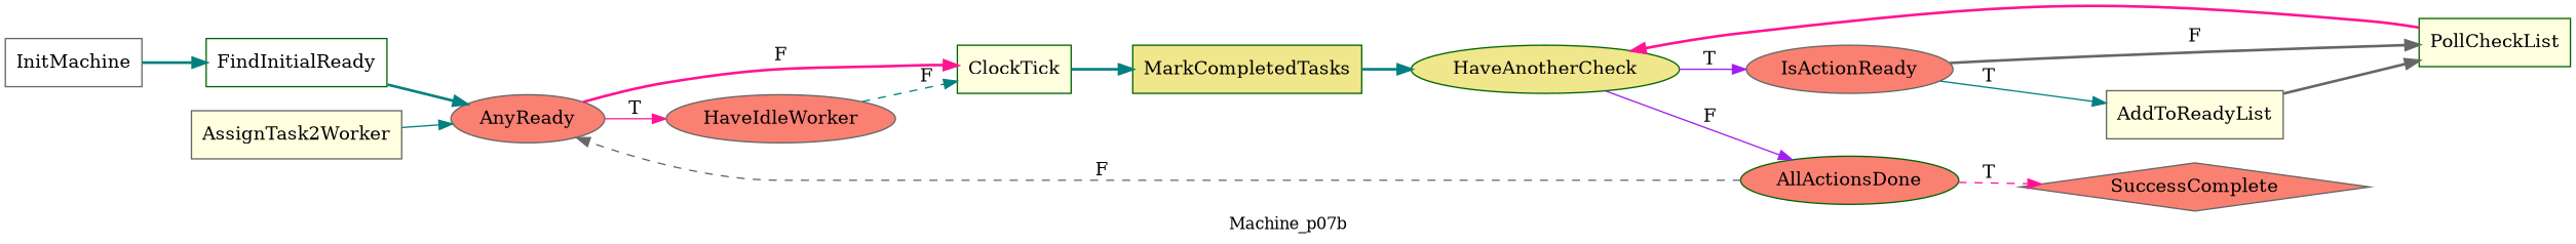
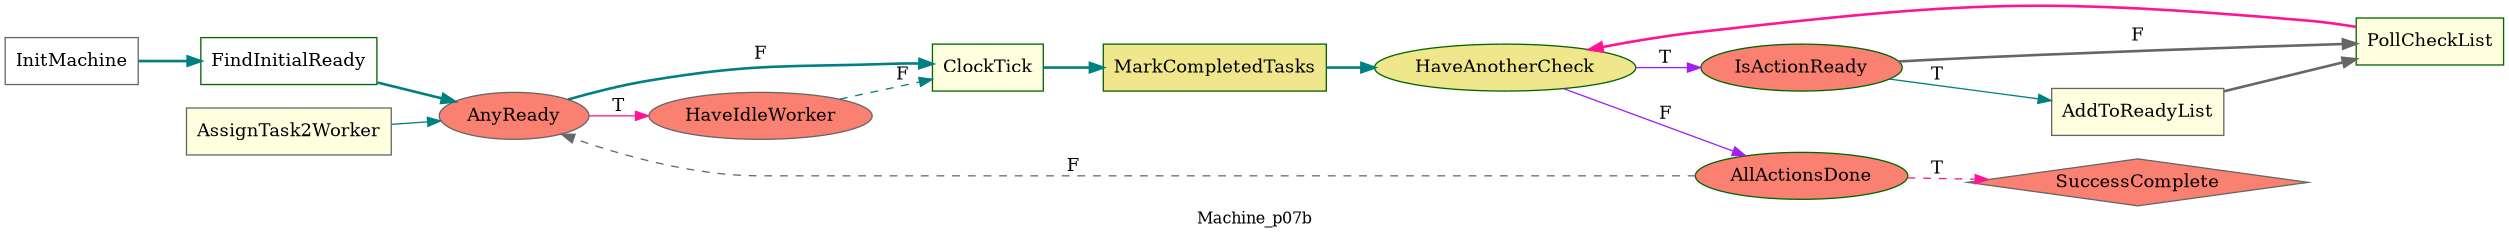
  digraph {
    fontsize=12
    label=Machine_p07b
    rankdir=LR
    node [color=darkgreen fillcolor=salmon shape=box style=filled]
    edge [color=teal style=bold]
    InitMachine [color=gray40 fillcolor=white]
    FindInitialReady [fillcolor=white]
    AnyReady [color=gray40 shape=ellipse]
    ClockTick [fillcolor=lightyellow]
    HaveIdleWorker [color=gray40 shape=ellipse]
    MarkCompletedTasks [fillcolor=khaki]
    HaveAnotherCheck [fillcolor=khaki shape=ellipse]
-   IsActionReady [color=gray40 shape=ellipse]
+   IsActionReady [shape=ellipse]
    AllActionsDone [shape=ellipse]
    AddToReadyList [color=gray40 fillcolor=lightyellow]
    PollCheckList [fillcolor=lightyellow]
    AssignTask2Worker [color=gray40 fillcolor=lightyellow]
    SuccessComplete [color=gray40 shape=diamond]
    InitMachine -> FindInitialReady
    FindInitialReady -> AnyReady
-   AnyReady -> ClockTick [color=deeppink label=F]
+   AnyReady -> ClockTick [label=F]
    AnyReady -> HaveIdleWorker [color=deeppink label=T style=solid]
    ClockTick -> MarkCompletedTasks
    HaveIdleWorker -> ClockTick [label=F style=dashed]
    MarkCompletedTasks -> HaveAnotherCheck
    HaveAnotherCheck -> IsActionReady [color=purple label=T style=solid]
    HaveAnotherCheck -> AllActionsDone [color=purple label=F style=solid]
    IsActionReady -> AddToReadyList [label=T style=solid]
    IsActionReady -> PollCheckList [color=gray40 label=F]
    AllActionsDone -> AnyReady [color=gray40 label=F style=dashed]
    AllActionsDone -> SuccessComplete [color=deeppink label=T style=dashed]
    AddToReadyList -> PollCheckList [color=gray40]
    PollCheckList -> HaveAnotherCheck [color=deeppink]
    AssignTask2Worker -> AnyReady [style=solid]
  }
